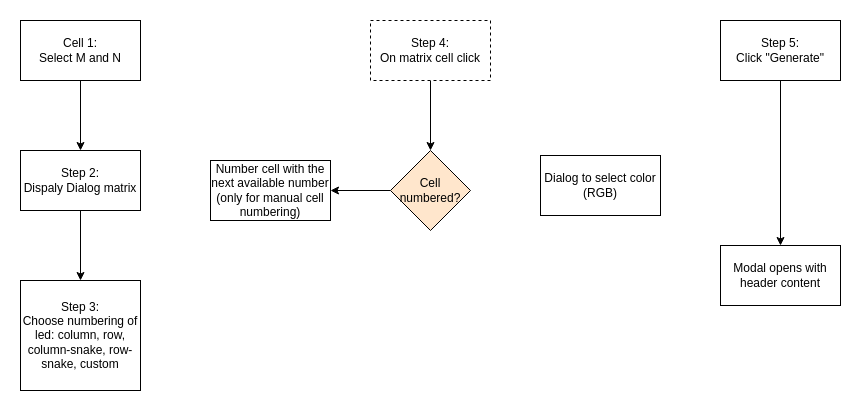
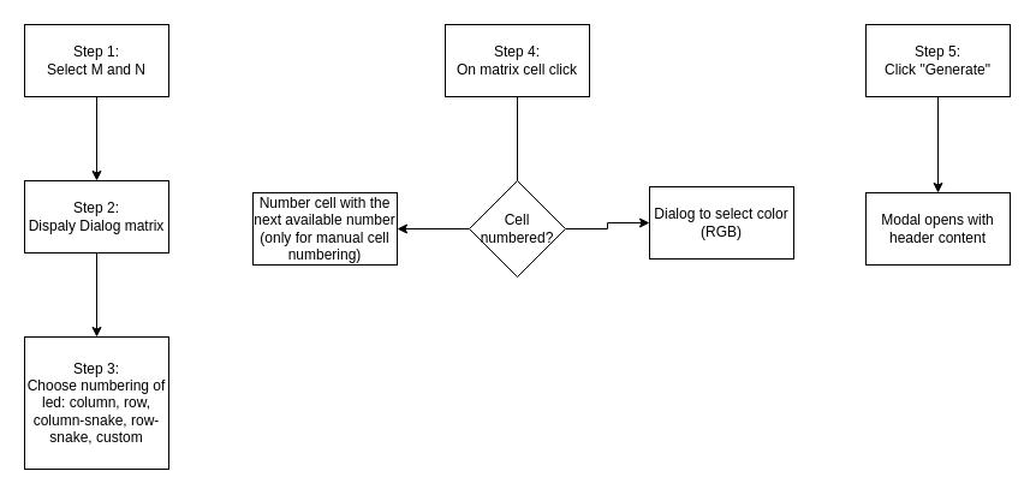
  <mxCell id="0" />
  <mxCell id="1" parent="0" />
  <mxCell id="2" value="" style="edgeStyle=orthogonalEdgeStyle;rounded=0;orthogonalLoop=1;jettySize=auto;html=1;" edge="1" parent="1" source="3" target="5"><mxGeometry relative="1" as="geometry" /></mxCell>
- <mxCell id="3" value="Cell 1:&lt;br&gt;Select M and N" style="rounded=0;whiteSpace=wrap;html=1;" vertex="1" parent="1"><mxGeometry x="20" y="20" width="120" height="60" as="geometry" /></mxCell>
+ <mxCell id="3" value="Step 1:&lt;br&gt;Select M and N" style="rounded=0;whiteSpace=wrap;html=1;" vertex="1" parent="1"><mxGeometry x="20" y="20" width="120" height="60" as="geometry" /></mxCell>
  <mxCell id="4" value="" style="edgeStyle=orthogonalEdgeStyle;rounded=0;orthogonalLoop=1;jettySize=auto;html=1;" edge="1" parent="1" source="5" target="6"><mxGeometry relative="1" as="geometry" /></mxCell>
  <mxCell id="5" value="Step 2:&lt;br&gt;Dispaly Dialog matrix" style="rounded=0;whiteSpace=wrap;html=1;" vertex="1" parent="1"><mxGeometry x="20" y="150" width="120" height="60" as="geometry" /></mxCell>
  <mxCell id="6" value="Step 3:&lt;br&gt;Choose numbering of led: column, row, column-snake, row-snake, custom" style="rounded=0;whiteSpace=wrap;html=1;" vertex="1" parent="1"><mxGeometry x="20" y="280" width="120" height="110" as="geometry" /></mxCell>
- <mxCell id="7" value="" style="edgeStyle=orthogonalEdgeStyle;rounded=0;orthogonalLoop=1;jettySize=auto;html=1;" edge="1" parent="1" source="8" target="11"><mxGeometry relative="1" as="geometry" /></mxCell>
- <mxCell id="8" value="Step 4:&lt;br&gt;On matrix cell click" style="rounded=0;whiteSpace=wrap;html=1;dashed=1;" vertex="1" parent="1"><mxGeometry x="370" y="20" width="120" height="60" as="geometry" /></mxCell>
+ <mxCell id="7" value="" style="edgeStyle=orthogonalEdgeStyle;rounded=0;orthogonalLoop=1;jettySize=auto;html=1;endArrow=none;" edge="1" parent="1" source="8" target="11"><mxGeometry relative="1" as="geometry" /></mxCell>
+ <mxCell id="8" value="Step 4:&lt;br&gt;On matrix cell click" style="rounded=0;whiteSpace=wrap;html=1;" vertex="1" parent="1"><mxGeometry x="370" y="20" width="120" height="60" as="geometry" /></mxCell>
+ <mxCell id="9" value="" style="edgeStyle=orthogonalEdgeStyle;rounded=0;orthogonalLoop=1;jettySize=auto;html=1;" edge="1" parent="1" source="11" target="12"><mxGeometry relative="1" as="geometry" /></mxCell>
  <mxCell id="10" value="" style="edgeStyle=orthogonalEdgeStyle;rounded=0;orthogonalLoop=1;jettySize=auto;html=1;" edge="1" parent="1" source="11" target="13"><mxGeometry relative="1" as="geometry" /></mxCell>
- <mxCell id="11" value="Cell numbered?" style="rhombus;whiteSpace=wrap;html=1;rounded=0;fillColor=#ffe6cc;" vertex="1" parent="1"><mxGeometry x="390" y="150" width="80" height="80" as="geometry" /></mxCell>
+ <mxCell id="11" value="Cell numbered?" style="rhombus;whiteSpace=wrap;html=1;rounded=0;" vertex="1" parent="1"><mxGeometry x="390" y="150" width="80" height="80" as="geometry" /></mxCell>
  <mxCell id="12" value="Dialog to select color (RGB)" style="whiteSpace=wrap;html=1;rounded=0;" vertex="1" parent="1"><mxGeometry x="540" y="155" width="120" height="60" as="geometry" /></mxCell>
  <mxCell id="13" value="Number cell with the next available number (only for manual cell numbering)" style="whiteSpace=wrap;html=1;rounded=0;" vertex="1" parent="1"><mxGeometry x="210" y="160" width="120" height="60" as="geometry" /></mxCell>
  <mxCell id="14" value="" style="edgeStyle=orthogonalEdgeStyle;rounded=0;orthogonalLoop=1;jettySize=auto;html=1;" edge="1" parent="1" source="15" target="16"><mxGeometry relative="1" as="geometry" /></mxCell>
  <mxCell id="15" value="Step 5:&lt;br&gt;Click &quot;Generate&quot;" style="rounded=0;whiteSpace=wrap;html=1;" vertex="1" parent="1"><mxGeometry x="720" y="20" width="120" height="60" as="geometry" /></mxCell>
- <mxCell id="16" value="Modal opens with header content" style="rounded=0;whiteSpace=wrap;html=1;" vertex="1" parent="1"><mxGeometry x="720" y="245" width="120" height="60" as="geometry" /></mxCell>
+ <mxCell id="16" value="Modal opens with header content" style="rounded=0;whiteSpace=wrap;html=1;" vertex="1" parent="1"><mxGeometry x="720" y="160" width="120" height="60" as="geometry" /></mxCell>
